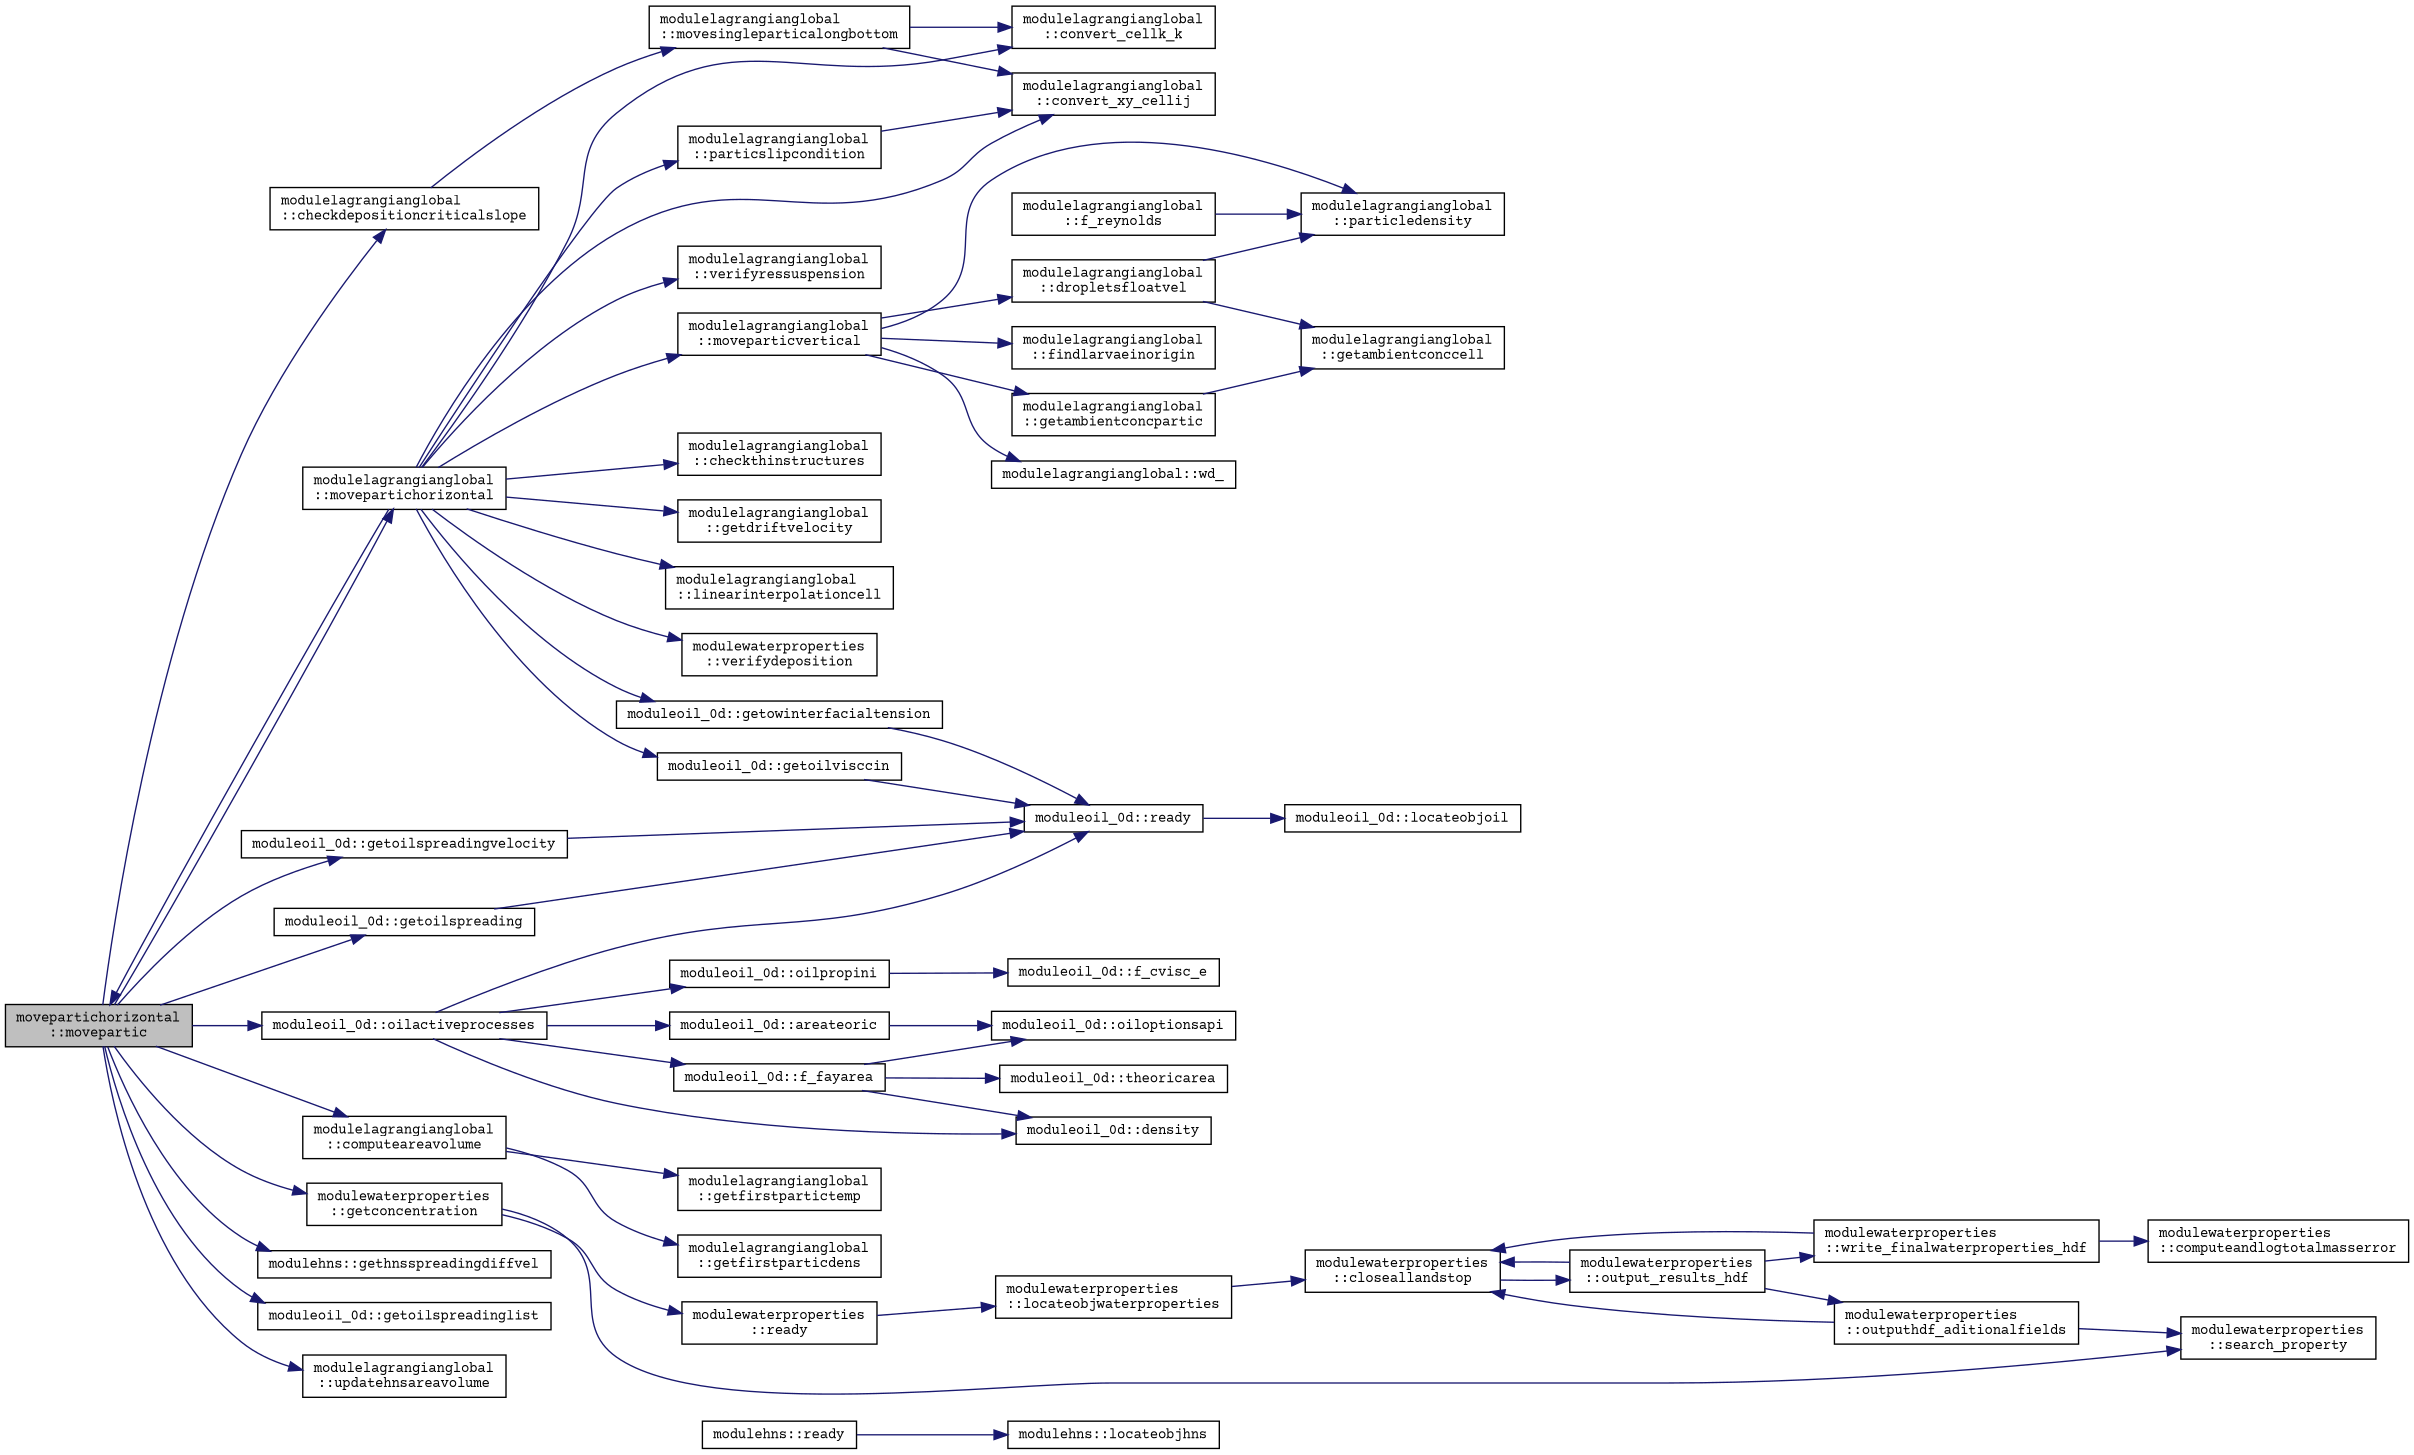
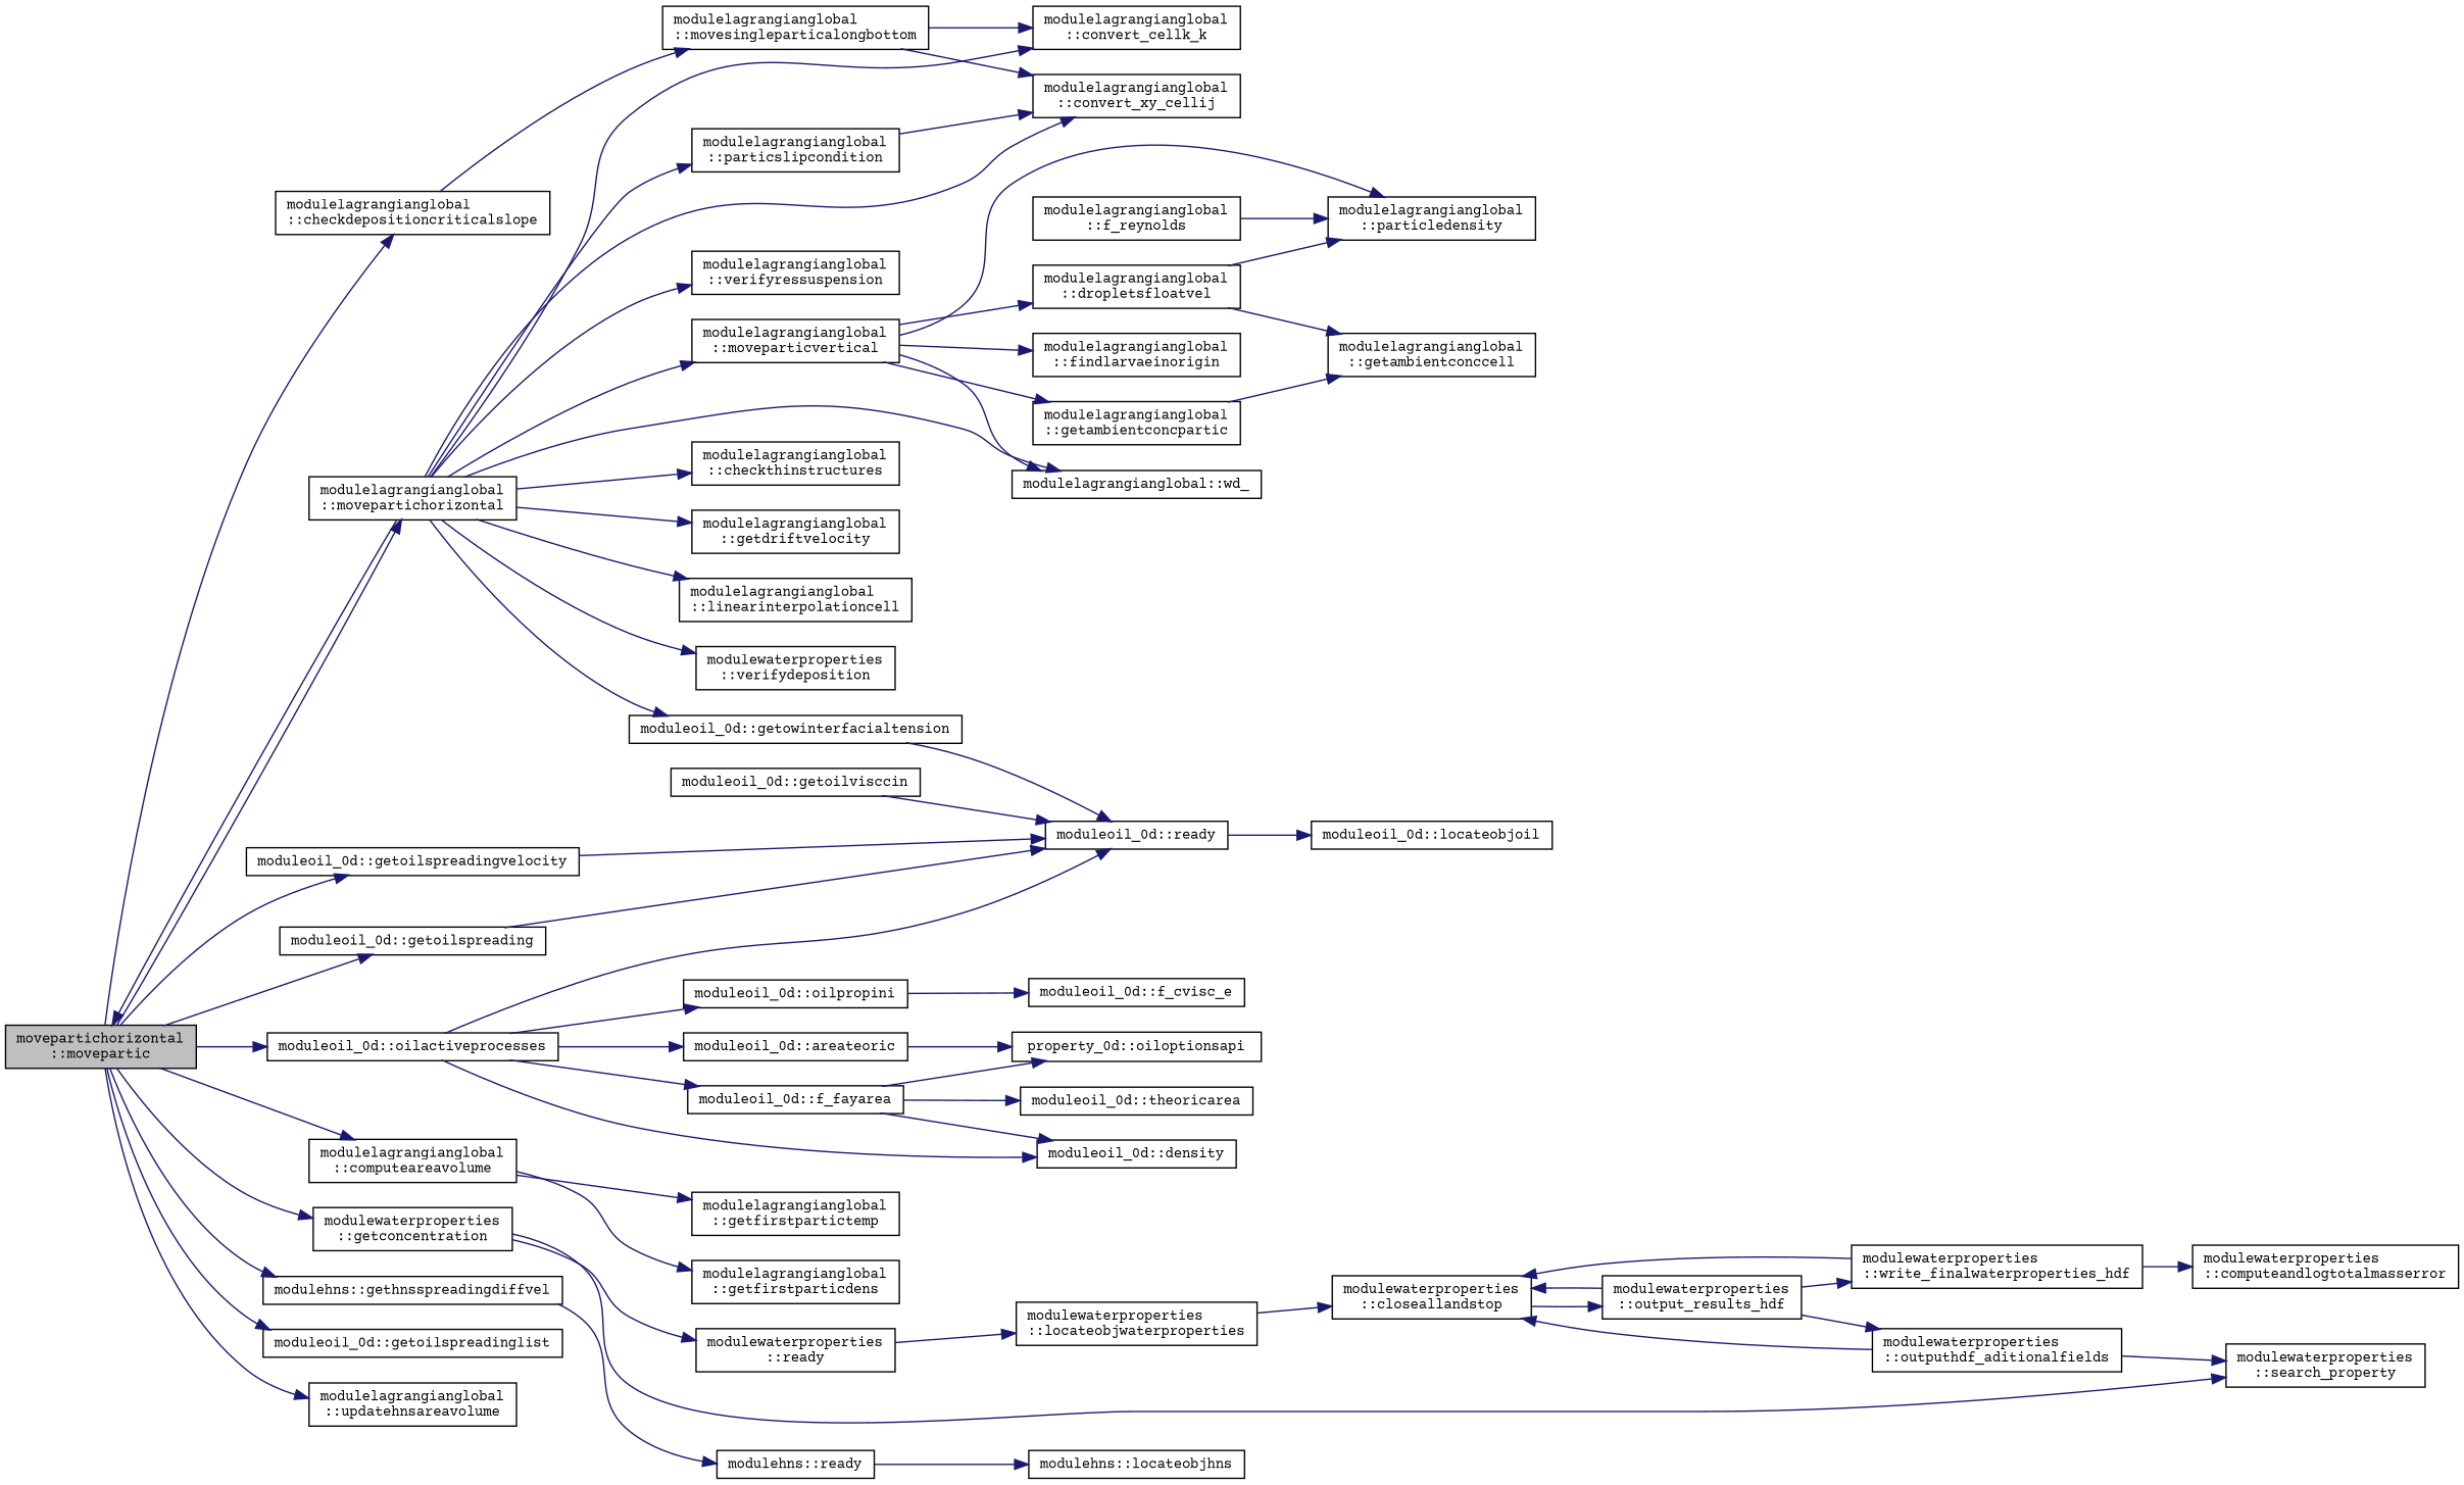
  digraph {
    fontname="Courier Prime"
    rankdir=LR
    node [color=black fillcolor=white fontname="Courier Prime" fontsize=10 shape=record style=filled]
    edge [color=midnightblue fontname="Courier Prime" fontsize=10 labelfontname=Helvetica labelfontsize=10 style=solid]
    n1 [fillcolor=grey75 fontcolor=black height=0.2 label="movepartichorizontal\l::movepartic" width=0.4]
    n2 [height=0.2 label="modulelagrangianglobal\l::checkdepositioncriticalslope" width=0.4]
    n3 [height=0.2 label="modulelagrangianglobal\l::computeareavolume" width=0.4]
    n4 [height=0.2 label="modulewaterproperties\l::getconcentration" width=0.4]
    n5 [height=0.2 label="modulehns::gethnsspreadingdiffvel" width=0.4]
    n6 [height=0.2 label="moduleoil_0d::getoilspreading" width=0.4]
    n7 [height=0.2 label="moduleoil_0d::getoilspreadinglist" width=0.4]
    n8 [height=0.2 label="moduleoil_0d::getoilspreadingvelocity" width=0.4]
    n9 [height=0.2 label="modulelagrangianglobal\l::movepartichorizontal" width=0.4]
    n10 [height=0.2 label="moduleoil_0d::oilactiveprocesses" width=0.4]
    n11 [height=0.2 label="modulelagrangianglobal\l::updatehnsareavolume" width=0.4]
    n12 [height=0.2 label="modulelagrangianglobal\l::movesingleparticalongbottom" width=0.4]
    n13 [height=0.2 label="modulelagrangianglobal\l::getfirstparticdens" width=0.4]
    n14 [height=0.2 label="modulelagrangianglobal\l::getfirstpartictemp" width=0.4]
    n15 [height=0.2 label="modulewaterproperties\l::ready" width=0.4]
    n16 [height=0.2 label="modulewaterproperties\l::search_property" width=0.4]
    n17 [height=0.2 label="modulehns::ready" width=0.4]
    n18 [height=0.2 label="moduleoil_0d::ready" width=0.4]
    n19 [height=0.2 label="modulelagrangianglobal\l::convert_cellk_k" width=0.4]
    n20 [height=0.2 label="modulelagrangianglobal\l::convert_xy_cellij" width=0.4]
    n21 [height=0.2 label="modulelagrangianglobal\l::checkthinstructures" width=0.4]
    n22 [height=0.2 label="modulelagrangianglobal\l::getdriftvelocity" width=0.4]
    n23 [height=0.2 label="moduleoil_0d::getoilvisccin" width=0.4]
    n24 [height=0.2 label="moduleoil_0d::getowinterfacialtension" width=0.4]
    n25 [height=0.2 label="modulelagrangianglobal\l::linearinterpolationcell" width=0.4]
    n26 [height=0.2 label="modulelagrangianglobal\l::moveparticvertical" width=0.4]
    n27 [height=0.2 label="modulelagrangianglobal\l::particslipcondition" width=0.4]
    n28 [height=0.2 label="modulewaterproperties\l::verifydeposition" width=0.4]
    n29 [height=0.2 label="modulelagrangianglobal\l::verifyressuspension" width=0.4]
    n30 [height=0.2 label="moduleoil_0d::areateoric" width=0.4]
    n31 [height=0.2 label="moduleoil_0d::density" width=0.4]
    n32 [height=0.2 label="moduleoil_0d::f_fayarea" width=0.4]
    n33 [height=0.2 label="moduleoil_0d::oilpropini" width=0.4]
    n34 [height=0.2 label="modulewaterproperties\l::locateobjwaterproperties" width=0.4]
    n35 [height=0.2 label="modulewaterproperties\l::closeallandstop" width=0.4]
    n36 [height=0.2 label="modulewaterproperties\l::output_results_hdf" width=0.4]
    n37 [height=0.2 label="modulewaterproperties\l::outputhdf_aditionalfields" width=0.4]
    n38 [height=0.2 label="modulewaterproperties\l::write_finalwaterproperties_hdf" width=0.4]
    n39 [height=0.2 label="modulewaterproperties\l::computeandlogtotalmasserror" width=0.4]
    n40 [height=0.2 label="modulehns::locateobjhns" width=0.4]
    n41 [height=0.2 label="moduleoil_0d::locateobjoil" width=0.4]
    n42 [height=0.2 label="modulelagrangianglobal\l::dropletsfloatvel" width=0.4]
    n43 [height=0.2 label="modulelagrangianglobal\l::particledensity" width=0.4]
    n44 [height=0.2 label="modulelagrangianglobal\l::findlarvaeinorigin" width=0.4]
    n45 [height=0.2 label="modulelagrangianglobal\l::getambientconcpartic" width=0.4]
    n46 [height=0.2 label="modulelagrangianglobal::wd_" width=0.4]
    n47 [height=0.2 label="modulelagrangianglobal\l::getambientconccell" width=0.4]
    n48 [height=0.2 label="modulelagrangianglobal\l::f_reynolds" width=0.4]
-   n49 [height=0.2 label="moduleoil_0d::oiloptionsapi" width=0.4]
+   n49 [height=0.2 label="property_0d::oiloptionsapi" width=0.4]
    n50 [height=0.2 label="moduleoil_0d::theoricarea" width=0.4]
    n51 [height=0.2 label="moduleoil_0d::f_cvisc_e" width=0.4]
    n1 -> n2
    n1 -> n3
    n1 -> n4
    n1 -> n5
    n1 -> n6
    n1 -> n7
    n1 -> n8
    n1 -> n9
    n1 -> n10
    n1 -> n11
    n2 -> n12
    n3 -> n13
    n3 -> n14
    n4 -> n15
    n4 -> n16
+   n5 -> n17
    n6 -> n18
    n8 -> n18
    n9 -> n1
    n9 -> n19
    n9 -> n20
    n9 -> n21
    n9 -> n22
-   n9 -> n23
+   n9 -> n46
    n9 -> n24
    n9 -> n25
    n9 -> n26
    n9 -> n27
    n9 -> n28
    n9 -> n29
    n10 -> n18
    n10 -> n30
    n10 -> n31
    n10 -> n32
    n10 -> n33
    n12 -> n19
    n12 -> n20
    n15 -> n34
    n17 -> n40
    n18 -> n41
    n23 -> n18
    n24 -> n18
    n26 -> n42
    n26 -> n43
    n26 -> n44
    n26 -> n45
    n26 -> n46
    n27 -> n20
    n30 -> n49
    n32 -> n31
    n32 -> n49
    n32 -> n50
    n33 -> n51
    n34 -> n35
    n35 -> n36
    n36 -> n35
    n36 -> n37
    n36 -> n38
    n37 -> n16
    n37 -> n35
    n38 -> n35
    n38 -> n39
    n42 -> n43
    n42 -> n47
    n45 -> n47
    n48 -> n43
  }
